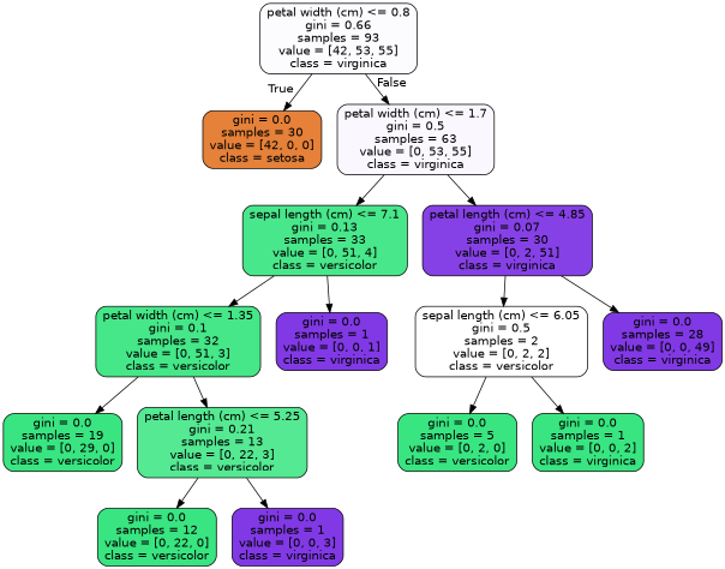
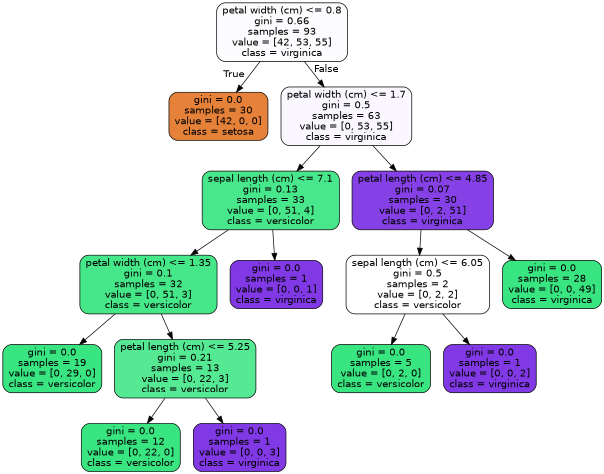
  digraph {
    node [color=black fillcolor="#8139e5" fontname=helvetica shape=box style="filled, rounded"]
    edge [fontname=helvetica]
    n1 [fillcolor="#fcfbfe" label="petal width (cm) <= 0.8\ngini = 0.66\nsamples = 93\nvalue = [42, 53, 55]\nclass = virginica"]
    n2 [fillcolor="#e58139" label="gini = 0.0\nsamples = 30\nvalue = [42, 0, 0]\nclass = setosa"]
    n3 [fillcolor="#faf8fe" label="petal width (cm) <= 1.7\ngini = 0.5\nsamples = 63\nvalue = [0, 53, 55]\nclass = virginica"]
    n4 [fillcolor="#49e78b" label="sepal length (cm) <= 7.1\ngini = 0.13\nsamples = 33\nvalue = [0, 51, 4]\nclass = versicolor"]
    n5 [fillcolor="#8641e6" label="petal length (cm) <= 4.85\ngini = 0.07\nsamples = 30\nvalue = [0, 2, 51]\nclass = virginica"]
    n6 [fillcolor="#45e788" label="petal width (cm) <= 1.35\ngini = 0.1\nsamples = 32\nvalue = [0, 51, 3]\nclass = versicolor"]
    n7 [label="gini = 0.0\nsamples = 1\nvalue = [0, 0, 1]\nclass = virginica"]
    n8 [fillcolor="#ffffff" label="sepal length (cm) <= 6.05\ngini = 0.5\nsamples = 2\nvalue = [0, 2, 2]\nclass = versicolor"]
-   n9 [label="gini = 0.0\nsamples = 28\nvalue = [0, 0, 49]\nclass = virginica"]
+   n9 [fillcolor="#39e581" label="gini = 0.0\nsamples = 28\nvalue = [0, 0, 49]\nclass = virginica"]
    n10 [fillcolor="#39e581" label="gini = 0.0\nsamples = 19\nvalue = [0, 29, 0]\nclass = versicolor"]
    n11 [fillcolor="#54e992" label="petal length (cm) <= 5.25\ngini = 0.21\nsamples = 13\nvalue = [0, 22, 3]\nclass = versicolor"]
    n12 [fillcolor="#39e581" label="gini = 0.0\nsamples = 12\nvalue = [0, 22, 0]\nclass = versicolor"]
    n13 [label="gini = 0.0\nsamples = 1\nvalue = [0, 0, 3]\nclass = virginica"]
    n14 [fillcolor="#39e581" label="gini = 0.0\nsamples = 5\nvalue = [0, 2, 0]\nclass = versicolor"]
-   n15 [fillcolor="#39e581" label="gini = 0.0\nsamples = 1\nvalue = [0, 0, 2]\nclass = virginica"]
+   n15 [label="gini = 0.0\nsamples = 1\nvalue = [0, 0, 2]\nclass = virginica"]
    n1 -> n2 [headlabel=True labelangle=45 labeldistance=2.5]
    n1 -> n3 [headlabel=False labelangle=-45 labeldistance=2.5]
    n3 -> n4
    n3 -> n5
    n4 -> n6
    n4 -> n7
    n5 -> n8
    n5 -> n9
    n6 -> n10
    n6 -> n11
    n8 -> n14
    n8 -> n15
    n11 -> n12
    n11 -> n13
  }
